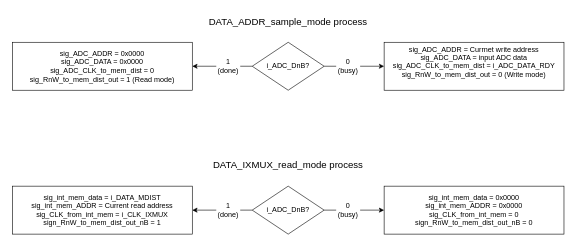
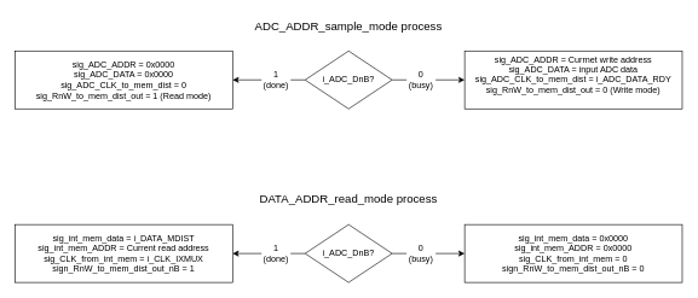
  <mxCell id="0" />
  <mxCell id="1" parent="0" />
  <mxCell id="2" style="edgeStyle=orthogonalEdgeStyle;rounded=0;orthogonalLoop=1;jettySize=auto;html=1;exitX=1;exitY=0.5;exitDx=0;exitDy=0;entryX=0;entryY=0.5;entryDx=0;entryDy=0;" edge="1" parent="1" source="4" target="6"><mxGeometry relative="1" as="geometry"><mxPoint x="640" y="110" as="targetPoint" /></mxGeometry></mxCell>
  <mxCell id="3" style="edgeStyle=orthogonalEdgeStyle;rounded=0;orthogonalLoop=1;jettySize=auto;html=1;entryX=1;entryY=0.5;entryDx=0;entryDy=0;" edge="1" parent="1" source="4" target="7"><mxGeometry relative="1" as="geometry"><mxPoint x="330" y="110" as="targetPoint" /></mxGeometry></mxCell>
  <mxCell id="4" value="i_ADC_DnB?" style="rhombus;whiteSpace=wrap;html=1;" vertex="1" parent="1"><mxGeometry x="420" y="70" width="120" height="80" as="geometry" /></mxCell>
  <mxCell id="5" value="0&lt;br&gt;(busy)" style="text;html=1;align=center;verticalAlign=middle;whiteSpace=wrap;rounded=0;fillColor=default;" vertex="1" parent="1"><mxGeometry x="560" y="95" width="40" height="30" as="geometry" /></mxCell>
  <mxCell id="6" value="sig_ADC_ADDR = Currnet write address&lt;br&gt;sig_ADC_DATA = input ADC data&lt;br&gt;sig_ADC_CLK_to_mem_dist = i_ADC_DATA_RDY&lt;br&gt;sig_RnW_to_mem_dist_out = 0 (Write mode)&lt;div&gt;&lt;br&gt;&lt;/div&gt;" style="rounded=0;whiteSpace=wrap;html=1;" vertex="1" parent="1"><mxGeometry x="640" y="70" width="300" height="80" as="geometry" /></mxCell>
  <mxCell id="7" value="sig_ADC_ADDR = 0x0000&lt;br&gt;sig_ADC_DATA = 0x0000&lt;br&gt;sig_ADC_CLK_to_mem_dist = 0&lt;br&gt;sig_RnW_to_mem_dist_out = 1 (Read mode)" style="rounded=0;whiteSpace=wrap;html=1;" vertex="1" parent="1"><mxGeometry x="20" y="70" width="300" height="80" as="geometry" /></mxCell>
  <mxCell id="8" value="1&lt;br&gt;(done)" style="text;html=1;align=center;verticalAlign=middle;whiteSpace=wrap;rounded=0;fillColor=default;" vertex="1" parent="1"><mxGeometry x="360" y="95" width="40" height="30" as="geometry" /></mxCell>
  <mxCell id="9" style="edgeStyle=orthogonalEdgeStyle;rounded=0;orthogonalLoop=1;jettySize=auto;html=1;" edge="1" parent="1" source="11" target="12"><mxGeometry relative="1" as="geometry" /></mxCell>
  <mxCell id="10" style="edgeStyle=orthogonalEdgeStyle;rounded=0;orthogonalLoop=1;jettySize=auto;html=1;" edge="1" parent="1" source="11"><mxGeometry relative="1" as="geometry"><mxPoint x="640" y="350" as="targetPoint" /></mxGeometry></mxCell>
  <mxCell id="11" value="i_ADC_DnB?" style="rhombus;whiteSpace=wrap;html=1;" vertex="1" parent="1"><mxGeometry x="420" y="310" width="120" height="80" as="geometry" /></mxCell>
  <mxCell id="12" value="sig_int_mem_data = i_DATA_MDIST&lt;br&gt;sig_int_mem_ADDR = Current read address&lt;br&gt;sig_CLK_from_int_mem = i_CLK_IXMUX&lt;br&gt;sign_RnW_to_mem_dist_out_nB = 1" style="rounded=0;whiteSpace=wrap;html=1;" vertex="1" parent="1"><mxGeometry x="20" y="310" width="300" height="80" as="geometry" /></mxCell>
- <mxCell id="13" value="&lt;font style=&quot;font-size: 16px;&quot;&gt;DATA_ADDR_sample_mode process&lt;/font&gt;" style="text;html=1;align=center;verticalAlign=middle;whiteSpace=wrap;rounded=0;" vertex="1" parent="1"><mxGeometry x="332" y="20" width="296" height="30" as="geometry" /></mxCell>
- <mxCell id="14" value="&lt;font style=&quot;font-size: 16px;&quot;&gt;DATA_IXMUX_read_mode process&lt;/font&gt;" style="text;html=1;align=center;verticalAlign=middle;whiteSpace=wrap;rounded=0;" vertex="1" parent="1"><mxGeometry x="332" y="260" width="296" height="30" as="geometry" /></mxCell>
+ <mxCell id="13" value="&lt;font style=&quot;font-size: 16px;&quot;&gt;ADC_ADDR_sample_mode process&lt;/font&gt;" style="text;html=1;align=center;verticalAlign=middle;whiteSpace=wrap;rounded=0;" vertex="1" parent="1"><mxGeometry x="332" y="20" width="296" height="30" as="geometry" /></mxCell>
+ <mxCell id="14" value="&lt;font style=&quot;font-size: 16px;&quot;&gt;DATA_ADDR_read_mode process&lt;/font&gt;" style="text;html=1;align=center;verticalAlign=middle;whiteSpace=wrap;rounded=0;" vertex="1" parent="1"><mxGeometry x="332" y="260" width="296" height="30" as="geometry" /></mxCell>
  <mxCell id="15" value="0&lt;br&gt;(busy)" style="text;html=1;align=center;verticalAlign=middle;whiteSpace=wrap;rounded=0;fillColor=default;" vertex="1" parent="1"><mxGeometry x="560" y="335" width="40" height="30" as="geometry" /></mxCell>
  <mxCell id="16" value="1&lt;br&gt;(done)" style="text;html=1;align=center;verticalAlign=middle;whiteSpace=wrap;rounded=0;fillColor=default;" vertex="1" parent="1"><mxGeometry x="360" y="335" width="40" height="30" as="geometry" /></mxCell>
  <mxCell id="17" value="sig_int_mem_data = 0x0000&lt;br&gt;sig_int_mem_ADDR = 0x0000&lt;br&gt;sig_CLK_from_int_mem = 0&lt;br&gt;sign_RnW_to_mem_dist_out_nB = 0" style="rounded=0;whiteSpace=wrap;html=1;" vertex="1" parent="1"><mxGeometry x="640" y="310" width="300" height="80" as="geometry" /></mxCell>
